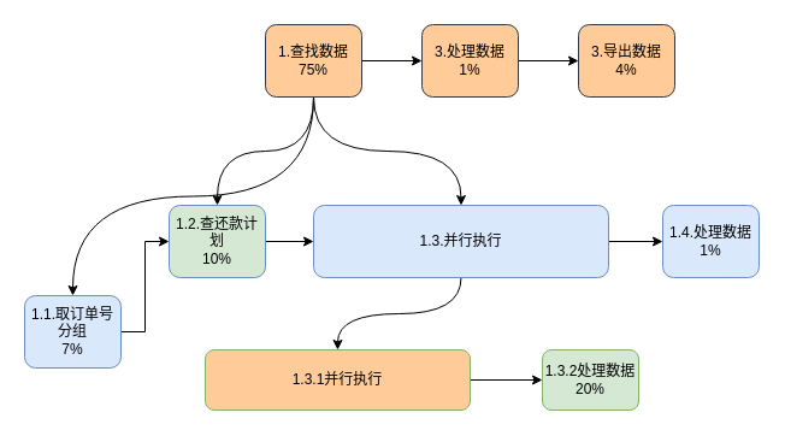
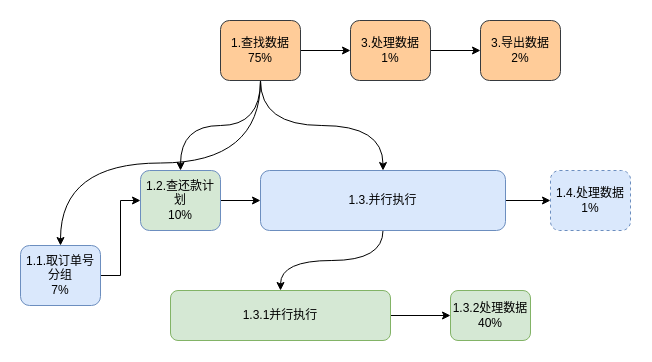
  <mxCell id="0" />
  <mxCell id="1" parent="0" />
  <mxCell id="2" style="edgeStyle=orthogonalEdgeStyle;rounded=0;orthogonalLoop=1;jettySize=auto;html=1;exitX=0.5;exitY=1;exitDx=0;exitDy=0;curved=1;" edge="1" parent="1" source="6" target="11"><mxGeometry relative="1" as="geometry" /></mxCell>
  <mxCell id="3" style="edgeStyle=orthogonalEdgeStyle;rounded=0;orthogonalLoop=1;jettySize=auto;html=1;exitX=0.5;exitY=1;exitDx=0;exitDy=0;entryX=0.5;entryY=0;entryDx=0;entryDy=0;curved=1;" edge="1" parent="1" source="6" target="14"><mxGeometry relative="1" as="geometry" /></mxCell>
  <mxCell id="4" style="edgeStyle=orthogonalEdgeStyle;rounded=0;orthogonalLoop=1;jettySize=auto;html=1;exitX=1;exitY=0.5;exitDx=0;exitDy=0;" edge="1" parent="1" source="6" target="8"><mxGeometry relative="1" as="geometry" /></mxCell>
  <mxCell id="5" style="edgeStyle=orthogonalEdgeStyle;orthogonalLoop=1;jettySize=auto;html=1;exitX=0.5;exitY=1;exitDx=0;exitDy=0;entryX=0.5;entryY=0;entryDx=0;entryDy=0;curved=1;" edge="1" parent="1" source="6" target="19"><mxGeometry relative="1" as="geometry" /></mxCell>
  <mxCell id="6" value="&lt;font style=&quot;font-size: 12px;&quot;&gt;1.查找数据&lt;br&gt;75%&lt;/font&gt;" style="rounded=1;whiteSpace=wrap;html=1;shadow=0;glass=0;fillColor=#ffcc99;strokeColor=#36393d;" vertex="1" parent="1"><mxGeometry x="220" y="20" width="80" height="60" as="geometry" /></mxCell>
  <mxCell id="7" style="edgeStyle=orthogonalEdgeStyle;rounded=0;orthogonalLoop=1;jettySize=auto;html=1;exitX=1;exitY=0.5;exitDx=0;exitDy=0;entryX=0;entryY=0.5;entryDx=0;entryDy=0;" edge="1" parent="1" source="8" target="9"><mxGeometry relative="1" as="geometry" /></mxCell>
  <mxCell id="8" value="&lt;font style=&quot;font-size: 12px;&quot;&gt;3.处理数据&lt;br&gt;1%&lt;/font&gt;" style="rounded=1;whiteSpace=wrap;html=1;shadow=0;glass=0;fillColor=#ffcc99;strokeColor=#36393d;" vertex="1" parent="1"><mxGeometry x="350" y="20" width="80" height="60" as="geometry" /></mxCell>
- <mxCell id="9" value="&lt;font style=&quot;font-size: 12px;&quot;&gt;3.导出数据&lt;br&gt;4%&lt;/font&gt;" style="rounded=1;whiteSpace=wrap;html=1;shadow=0;glass=0;fillColor=#ffcc99;strokeColor=#36393d;" vertex="1" parent="1"><mxGeometry x="480" y="20" width="80" height="60" as="geometry" /></mxCell>
+ <mxCell id="9" value="&lt;font style=&quot;font-size: 12px;&quot;&gt;3.导出数据&lt;br&gt;2%&lt;/font&gt;" style="rounded=1;whiteSpace=wrap;html=1;shadow=0;glass=0;fillColor=#ffcc99;strokeColor=#36393d;" vertex="1" parent="1"><mxGeometry x="480" y="20" width="80" height="60" as="geometry" /></mxCell>
  <mxCell id="10" style="edgeStyle=orthogonalEdgeStyle;rounded=0;orthogonalLoop=1;jettySize=auto;html=1;exitX=1;exitY=0.5;exitDx=0;exitDy=0;entryX=0;entryY=0.5;entryDx=0;entryDy=0;" edge="1" parent="1" source="11" target="14"><mxGeometry relative="1" as="geometry" /></mxCell>
  <mxCell id="11" value="1.2.查还款计划&lt;br&gt;10%" style="rounded=1;whiteSpace=wrap;html=1;shadow=0;glass=0;fillColor=#d5e8d4;strokeColor=#6c8ebf;" vertex="1" parent="1"><mxGeometry x="140" y="170" width="80" height="60" as="geometry" /></mxCell>
  <mxCell id="12" style="edgeStyle=orthogonalEdgeStyle;rounded=0;orthogonalLoop=1;jettySize=auto;html=1;exitX=0.5;exitY=1;exitDx=0;exitDy=0;entryX=0.5;entryY=0;entryDx=0;entryDy=0;curved=1;" edge="1" parent="1" source="14" target="16"><mxGeometry relative="1" as="geometry" /></mxCell>
  <mxCell id="13" style="edgeStyle=orthogonalEdgeStyle;rounded=0;orthogonalLoop=1;jettySize=auto;html=1;exitX=1;exitY=0.5;exitDx=0;exitDy=0;entryX=0;entryY=0.5;entryDx=0;entryDy=0;" edge="1" parent="1" source="14" target="20"><mxGeometry relative="1" as="geometry" /></mxCell>
  <mxCell id="14" value="1.3.并行执行" style="rounded=1;whiteSpace=wrap;html=1;shadow=0;glass=0;fillColor=#dae8fc;strokeColor=#6c8ebf;" vertex="1" parent="1"><mxGeometry x="260" y="170" width="245" height="60" as="geometry" /></mxCell>
  <mxCell id="15" style="edgeStyle=orthogonalEdgeStyle;rounded=0;orthogonalLoop=1;jettySize=auto;html=1;exitX=1;exitY=0.5;exitDx=0;exitDy=0;entryX=0;entryY=0.5;entryDx=0;entryDy=0;" edge="1" parent="1" source="16" target="17"><mxGeometry relative="1" as="geometry" /></mxCell>
- <mxCell id="16" value="1.3.1并行执行" style="rounded=1;whiteSpace=wrap;html=1;shadow=0;glass=0;fillColor=#ffcc99;strokeColor=#82b366;" vertex="1" parent="1"><mxGeometry x="170" y="290" width="220" height="50" as="geometry" /></mxCell>
- <mxCell id="17" value="&lt;font style=&quot;font-size: 12px;&quot;&gt;1.3.2处理数据&lt;br&gt;20%&lt;br&gt;&lt;/font&gt;" style="rounded=1;whiteSpace=wrap;html=1;shadow=0;glass=0;fillColor=#d5e8d4;strokeColor=#82b366;" vertex="1" parent="1"><mxGeometry x="450" y="290" width="80" height="50" as="geometry" /></mxCell>
+ <mxCell id="16" value="1.3.1并行执行" style="rounded=1;whiteSpace=wrap;html=1;shadow=0;glass=0;fillColor=#d5e8d4;strokeColor=#82b366;" vertex="1" parent="1"><mxGeometry x="170" y="290" width="220" height="50" as="geometry" /></mxCell>
+ <mxCell id="17" value="&lt;font style=&quot;font-size: 12px;&quot;&gt;1.3.2处理数据&lt;br&gt;40%&lt;br&gt;&lt;/font&gt;" style="rounded=1;whiteSpace=wrap;html=1;shadow=0;glass=0;fillColor=#d5e8d4;strokeColor=#82b366;" vertex="1" parent="1"><mxGeometry x="450" y="290" width="80" height="50" as="geometry" /></mxCell>
  <mxCell id="18" style="edgeStyle=orthogonalEdgeStyle;rounded=0;orthogonalLoop=1;jettySize=auto;html=1;exitX=1;exitY=0.5;exitDx=0;exitDy=0;entryX=0;entryY=0.5;entryDx=0;entryDy=0;" edge="1" parent="1" source="19" target="11"><mxGeometry relative="1" as="geometry" /></mxCell>
  <mxCell id="19" value="1.1.取订单号分组&lt;br&gt;7%" style="rounded=1;whiteSpace=wrap;html=1;shadow=0;glass=0;fillColor=#dae8fc;strokeColor=#6c8ebf;" vertex="1" parent="1"><mxGeometry x="20" y="245" width="80" height="60" as="geometry" /></mxCell>
- <mxCell id="20" value="1.4.处理数据&lt;br&gt;1%" style="rounded=1;whiteSpace=wrap;html=1;shadow=0;glass=0;fillColor=#dae8fc;strokeColor=#6c8ebf;" vertex="1" parent="1"><mxGeometry x="550" y="170" width="80" height="60" as="geometry" /></mxCell>
+ <mxCell id="20" value="1.4.处理数据&lt;br&gt;1%" style="rounded=1;whiteSpace=wrap;html=1;shadow=0;glass=0;fillColor=#dae8fc;strokeColor=#6c8ebf;dashed=1;" vertex="1" parent="1"><mxGeometry x="550" y="170" width="80" height="60" as="geometry" /></mxCell>
